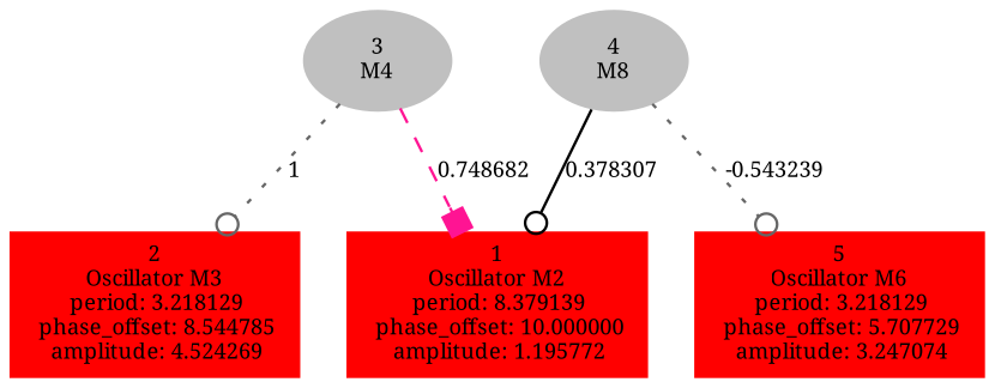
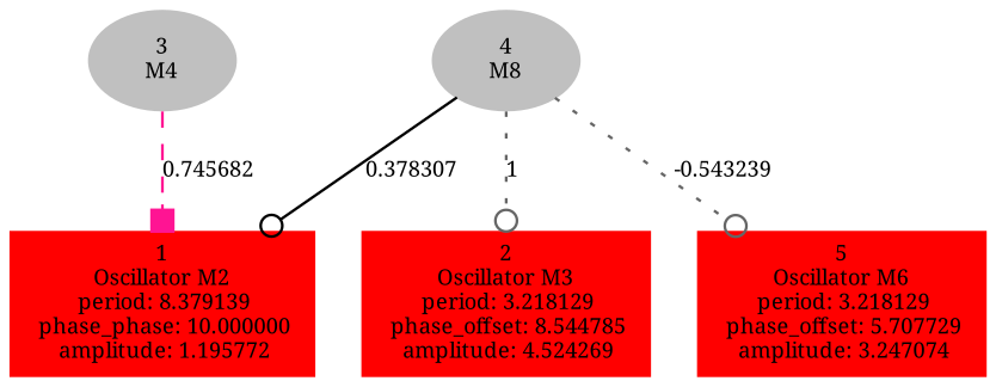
  digraph {
    fontname="Noto Serif"
    forcelabels=true
    node [color=red fontname="Noto Serif" fontsize=8 shape=box style=filled]
    edge [arrowhead=odot color=gray40 fontname="Noto Serif" fontsize=8 style=dotted]
-   n1 [label=<1<BR />Oscillator M2<BR /> period: 8.379139<BR /> phase_offset: 10.000000<BR /> amplitude: 1.195772>]
+   n1 [label=<1<BR />Oscillator M2<BR /> period: 8.379139<BR /> phase_phase: 10.000000<BR /> amplitude: 1.195772>]
    n2 [label=<2<BR />Oscillator M3<BR /> period: 3.218129<BR /> phase_offset: 8.544785<BR /> amplitude: 4.524269>]
    n3 [color=grey label=<3<BR/>M4> shape=""]
    n4 [color=grey label=<4<BR/>M8> shape=""]
    n5 [label=<5<BR />Oscillator M6<BR /> period: 3.218129<BR /> phase_offset: 5.707729<BR /> amplitude: 3.247074>]
-   n3 -> n1 [arrowhead=box color=deeppink label="0.748682 " style=dashed]
-   n3 -> n2 [label="1 "]
+   n3 -> n1 [arrowhead=box color=deeppink label="0.745682 " style=dashed]
+   n4 -> n2 [label="1 "]
    n4 -> n1 [color=black label="0.378307 " style=solid]
    n4 -> n5 [label="-0.543239 "]
  }
